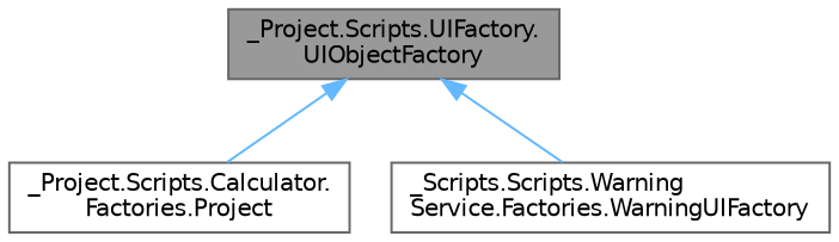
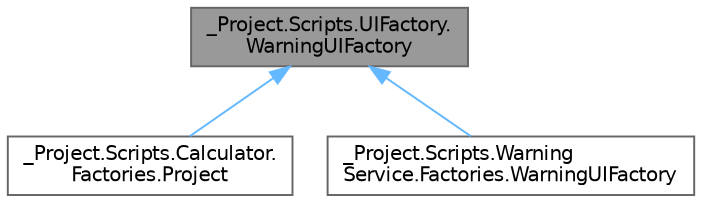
  digraph {
    rankdir=TB
    node [color=gray40 fillcolor=white fontname=Helvetica fontsize=10 shape=box style=filled]
    edge [color=steelblue1 dir=back fontname=Helvetica fontsize=10 labelfontname=Helvetica labelfontsize=10 style=solid]
-   n1 [fillcolor=grey60 fontcolor=black height=0.2 label="_Project.Scripts.UIFactory.\lUIObjectFactory" width=0.4]
+   n1 [fillcolor=grey60 fontcolor=black height=0.2 label="_Project.Scripts.UIFactory.\lWarningUIFactory" width=0.4]
    n2 [height=0.2 label="_Project.Scripts.Calculator.\lFactories.Project" width=0.4]
-   n3 [height=0.2 label="_Scripts.Scripts.Warning\lService.Factories.WarningUIFactory" width=0.4]
+   n3 [height=0.2 label="_Project.Scripts.Warning\lService.Factories.WarningUIFactory" width=0.4]
    n1 -> n2
    n1 -> n3
  }
